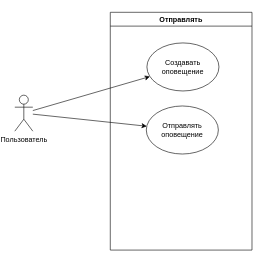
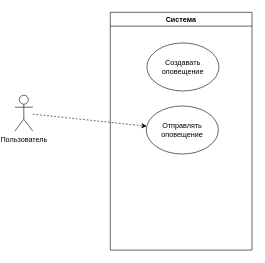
  <mxCell id="0" />
  <mxCell id="1" parent="0" />
- <mxCell id="2" style="rounded=0;orthogonalLoop=1;jettySize=auto;html=1;" edge="1" parent="1" source="3" target="5"><mxGeometry relative="1" as="geometry" /></mxCell>
  <mxCell id="3" value="Пользователь" style="shape=umlActor;verticalLabelPosition=bottom;verticalAlign=top;html=1;outlineConnect=0;" vertex="1" parent="1"><mxGeometry x="20" y="158" width="30" height="60" as="geometry" /></mxCell>
- <mxCell id="4" value="Отправлять" style="swimlane;whiteSpace=wrap;html=1;" vertex="1" parent="1"><mxGeometry x="179" y="20" width="236" height="396" as="geometry" /></mxCell>
+ <mxCell id="4" value="Система" style="swimlane;whiteSpace=wrap;html=1;" vertex="1" parent="1"><mxGeometry x="179" y="20" width="236" height="396" as="geometry" /></mxCell>
  <mxCell id="5" value="Создавать оповещение" style="ellipse;whiteSpace=wrap;html=1;" vertex="1" parent="4"><mxGeometry x="61" y="51" width="120" height="80" as="geometry" /></mxCell>
  <mxCell id="6" value="Отправлять оповещение" style="ellipse;whiteSpace=wrap;html=1;" vertex="1" parent="4"><mxGeometry x="60" y="156" width="120" height="80" as="geometry" /></mxCell>
- <mxCell id="7" style="rounded=0;orthogonalLoop=1;jettySize=auto;html=1;" edge="1" parent="1" source="3" target="6"><mxGeometry relative="1" as="geometry"><mxPoint x="60" y="195" as="sourcePoint" /><mxPoint x="253" y="154" as="targetPoint" /></mxGeometry></mxCell>
+ <mxCell id="7" style="rounded=0;orthogonalLoop=1;jettySize=auto;html=1;dashed=1;" edge="1" parent="1" source="3" target="6"><mxGeometry relative="1" as="geometry"><mxPoint x="60" y="195" as="sourcePoint" /><mxPoint x="253" y="154" as="targetPoint" /></mxGeometry></mxCell>
